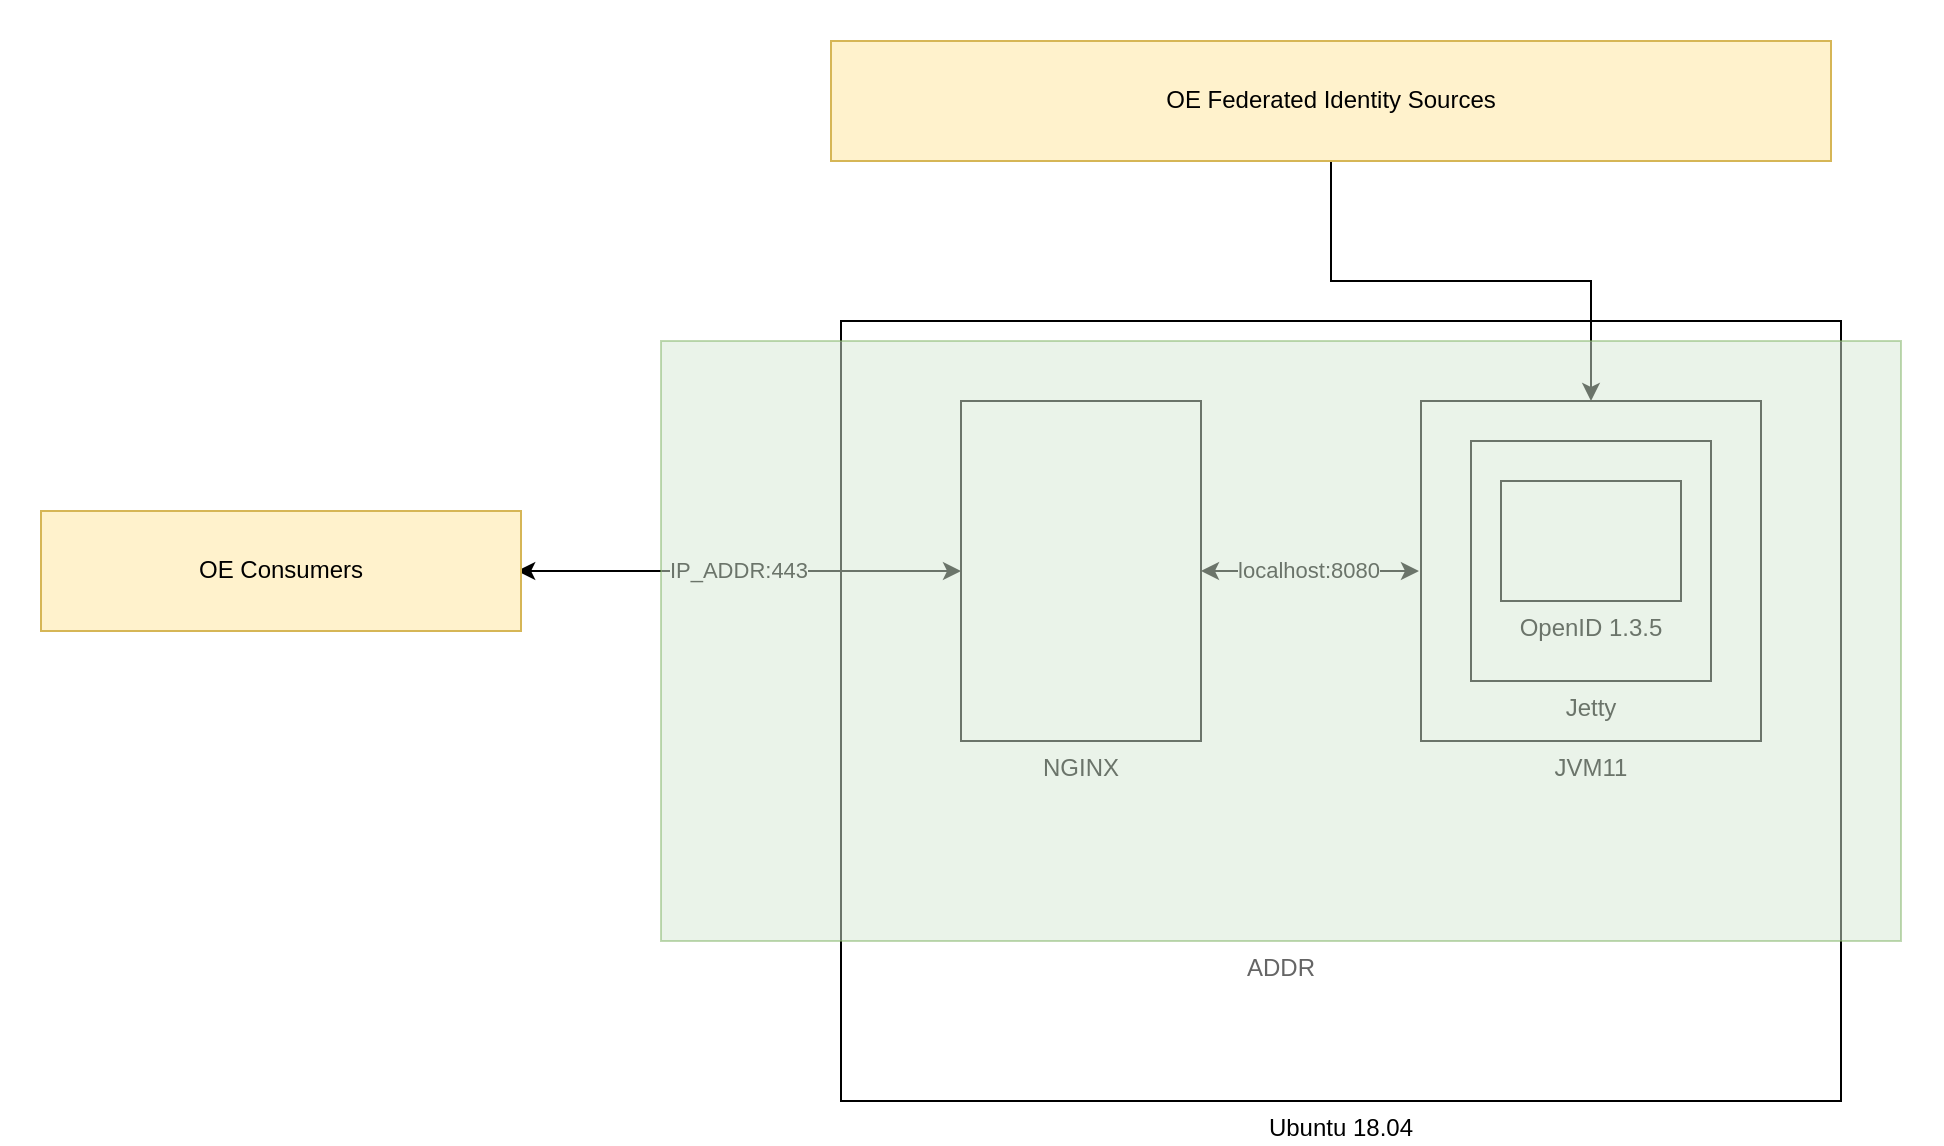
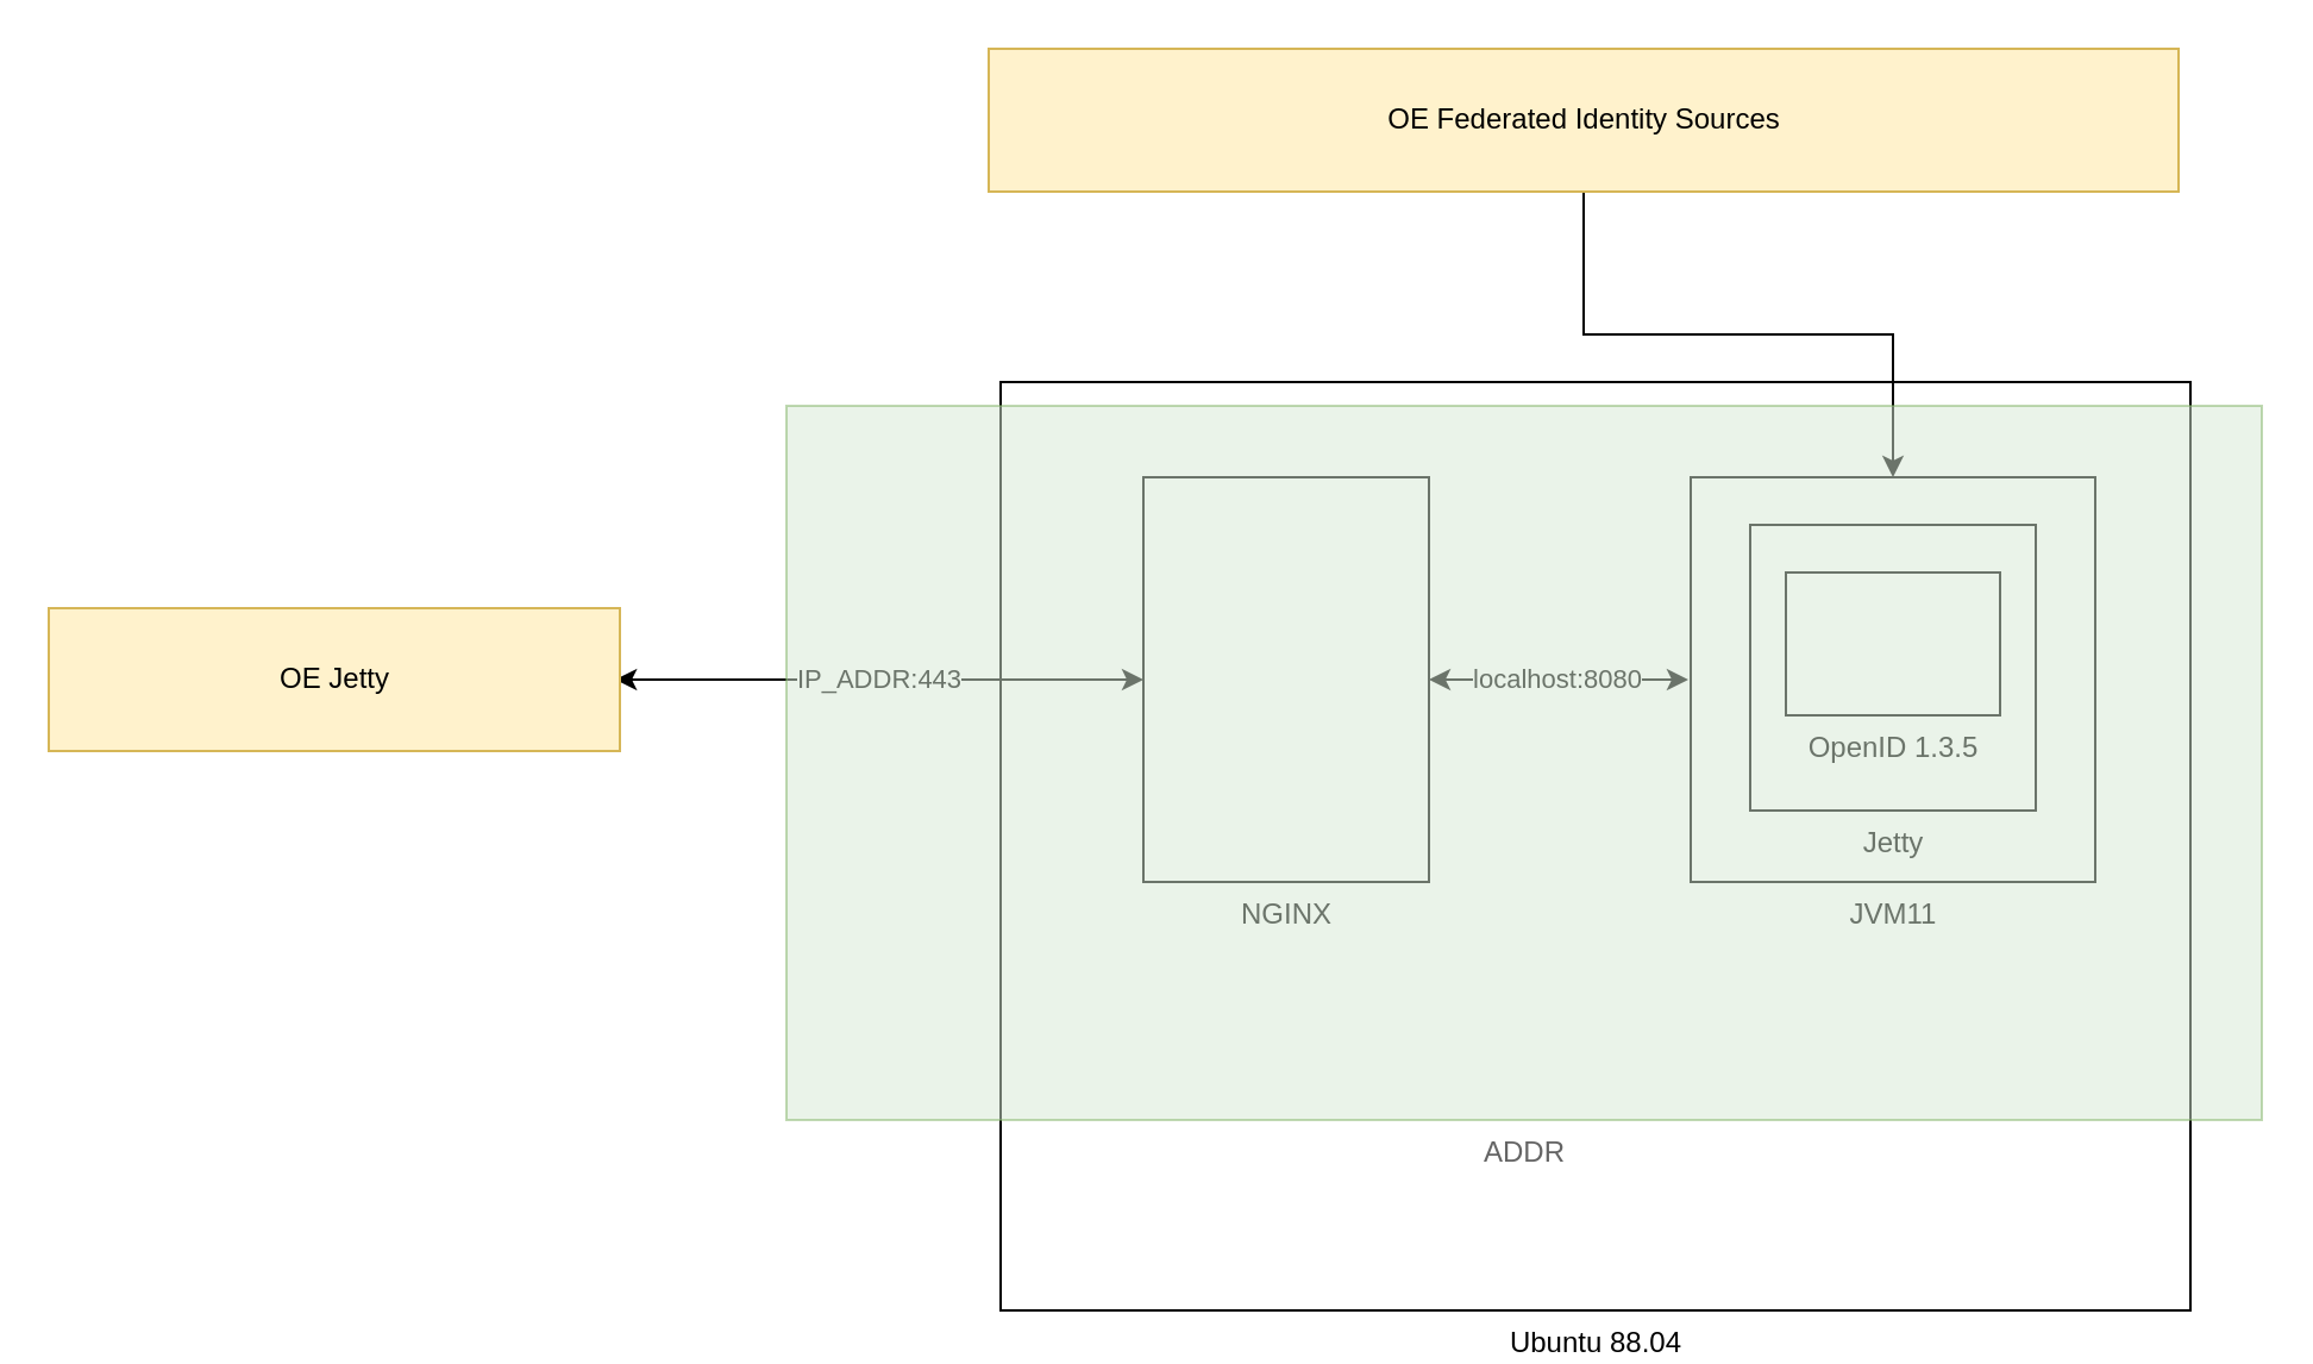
  <mxCell id="0" />
  <mxCell id="1" parent="0" />
- <mxCell id="2" value="&lt;div&gt;Ubuntu 18.04&lt;/div&gt;" style="verticalLabelPosition=bottom;verticalAlign=top;html=1;shape=mxgraph.basic.rect;fillColor2=none;strokeWidth=1;size=20;indent=5;" vertex="1" parent="1"><mxGeometry x="420" y="160" width="500" height="390" as="geometry" /></mxCell>
+ <mxCell id="2" value="&lt;div&gt;Ubuntu 88.04&lt;/div&gt;" style="verticalLabelPosition=bottom;verticalAlign=top;html=1;shape=mxgraph.basic.rect;fillColor2=none;strokeWidth=1;size=20;indent=5;" vertex="1" parent="1"><mxGeometry x="420" y="160" width="500" height="390" as="geometry" /></mxCell>
  <mxCell id="3" value="JVM11" style="verticalLabelPosition=bottom;verticalAlign=top;html=1;shape=mxgraph.basic.rect;fillColor2=none;strokeWidth=1;size=20;indent=5;" vertex="1" parent="1"><mxGeometry x="710" y="200" width="170" height="170" as="geometry" /></mxCell>
  <mxCell id="4" value="Jetty" style="verticalLabelPosition=bottom;verticalAlign=top;html=1;shape=mxgraph.basic.rect;fillColor2=none;strokeWidth=1;size=20;indent=5;" vertex="1" parent="1"><mxGeometry x="735" y="220" width="120" height="120" as="geometry" /></mxCell>
  <mxCell id="5" value="OpenID 1.3.5" style="verticalLabelPosition=bottom;verticalAlign=top;html=1;shape=mxgraph.basic.rect;fillColor2=none;strokeWidth=1;size=20;indent=5;" vertex="1" parent="1"><mxGeometry x="750" y="240" width="90" height="60" as="geometry" /></mxCell>
  <mxCell id="6" value="localhost:8080" style="edgeStyle=orthogonalEdgeStyle;rounded=0;orthogonalLoop=1;jettySize=auto;html=1;entryX=-0.006;entryY=0.5;entryDx=0;entryDy=0;entryPerimeter=0;startArrow=classic;startFill=1;" edge="1" parent="1" source="8" target="3"><mxGeometry relative="1" as="geometry" /></mxCell>
  <mxCell id="7" value="IP_ADDR:443" style="edgeStyle=orthogonalEdgeStyle;rounded=0;orthogonalLoop=1;jettySize=auto;html=1;startArrow=classic;startFill=1;entryX=0.992;entryY=0.5;entryDx=0;entryDy=0;entryPerimeter=0;" edge="1" parent="1" source="8" target="12"><mxGeometry relative="1" as="geometry"><mxPoint x="260" y="285" as="targetPoint" /><Array as="points" /></mxGeometry></mxCell>
  <mxCell id="8" value="NGINX" style="verticalLabelPosition=bottom;verticalAlign=top;html=1;shape=mxgraph.basic.rect;fillColor2=none;strokeWidth=1;size=20;indent=5;" vertex="1" parent="1"><mxGeometry x="480" y="200" width="120" height="170" as="geometry" /></mxCell>
  <mxCell id="9" style="edgeStyle=orthogonalEdgeStyle;rounded=0;orthogonalLoop=1;jettySize=auto;html=1;startArrow=none;startFill=0;" edge="1" parent="1" source="10" target="3"><mxGeometry relative="1" as="geometry" /></mxCell>
  <mxCell id="10" value="OE Federated Identity Sources" style="verticalLabelPosition=middle;verticalAlign=middle;html=1;shape=mxgraph.basic.rect;fillColor2=none;strokeWidth=1;size=20;indent=5;fillColor=#fff2cc;strokeColor=#d6b656;labelPosition=center;align=center;" vertex="1" parent="1"><mxGeometry x="415" y="20" width="500" height="60" as="geometry" /></mxCell>
  <mxCell id="11" value="ADDR" style="verticalLabelPosition=bottom;verticalAlign=top;html=1;shape=mxgraph.basic.rect;fillColor2=none;strokeWidth=1;size=20;indent=5;fillColor=#d5e8d4;strokeColor=#82b366;textOpacity=60;opacity=50;" vertex="1" parent="1"><mxGeometry x="330" y="170" width="620" height="300" as="geometry" /></mxCell>
- <mxCell id="12" value="OE Consumers" style="verticalLabelPosition=middle;verticalAlign=middle;html=1;shape=mxgraph.basic.rect;fillColor2=none;strokeWidth=1;size=20;indent=5;fillColor=#fff2cc;strokeColor=#d6b656;labelPosition=center;align=center;" vertex="1" parent="1"><mxGeometry x="20" y="255" width="240" height="60" as="geometry" /></mxCell>
+ <mxCell id="12" value="OE Jetty" style="verticalLabelPosition=middle;verticalAlign=middle;html=1;shape=mxgraph.basic.rect;fillColor2=none;strokeWidth=1;size=20;indent=5;fillColor=#fff2cc;strokeColor=#d6b656;labelPosition=center;align=center;" vertex="1" parent="1"><mxGeometry x="20" y="255" width="240" height="60" as="geometry" /></mxCell>
